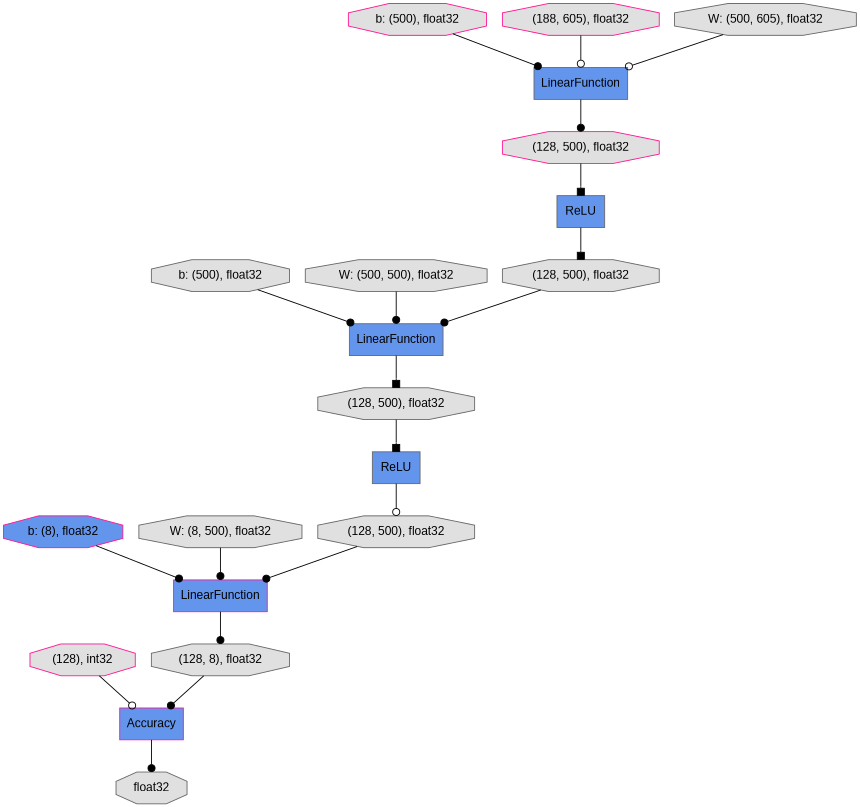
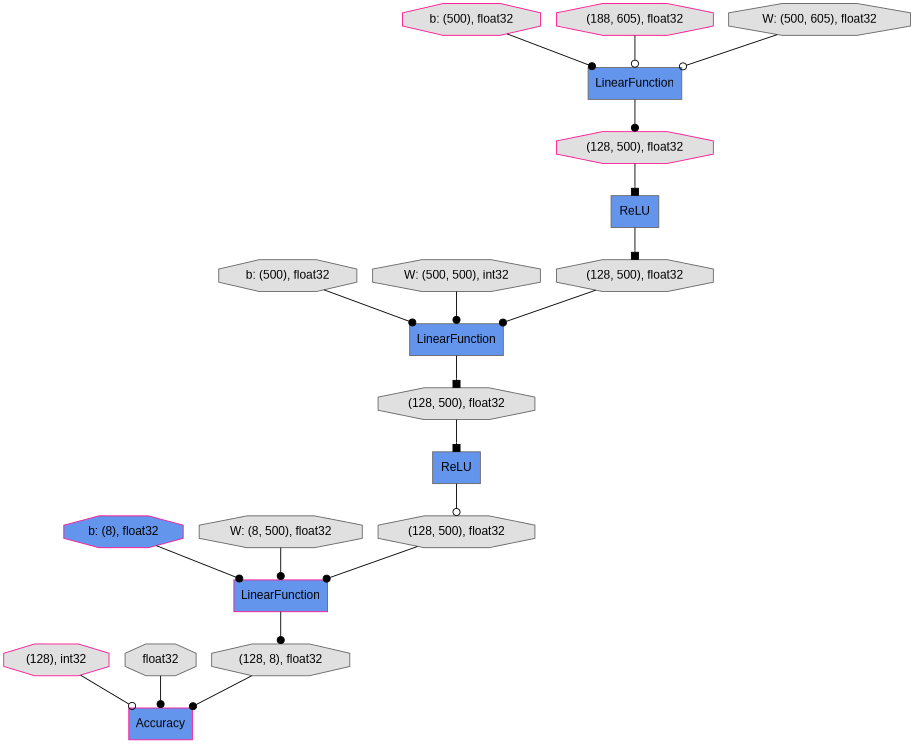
  digraph {
    fontname="Liberation Sans"
    rankdir=TB
    node [color=gray40 fillcolor="#E0E0E0" fontname="Liberation Sans" shape=octagon style=filled]
    edge [arrowhead=dot fontname="Liberation Sans"]
    n1 [fillcolor="#6495ED" label=LinearFunction shape=record]
    n2 [label="(128, 500), float32"]
    n3 [fillcolor="#6495ED" label=ReLU shape=record]
    n4 [color=deeppink label="(128), int32"]
    n5 [color=deeppink fillcolor="#6495ED" label=Accuracy shape=record]
    n6 [label=float32]
    n7 [label="(128, 500), float32"]
    n8 [color=deeppink fillcolor="#6495ED" label=LinearFunction shape=record]
    n9 [label="(128, 8), float32"]
    n10 [color=deeppink label="b: (500), float32"]
    n11 [fillcolor="#6495ED" label=LinearFunction shape=record]
    n12 [color=deeppink label="(128, 500), float32"]
    n13 [label="b: (500), float32"]
    n14 [color=deeppink label="(188, 605), float32"]
    n15 [label="W: (500, 605), float32"]
    n16 [color=deeppink fillcolor="#6495ED" label="b: (8), float32"]
    n17 [fillcolor="#6495ED" label=ReLU shape=record]
-   n18 [label="W: (500, 500), float32"]
+   n18 [label="W: (500, 500), int32"]
    n19 [label="(128, 500), float32"]
    n20 [label="W: (8, 500), float32"]
    n1 -> n2 [arrowhead=box]
    n2 -> n3 [arrowhead=box]
    n3 -> n7 [arrowhead=odot]
    n4 -> n5 [arrowhead=odot]
-   n5 -> n6
+   n6 -> n5
    n7 -> n8
    n8 -> n9
    n9 -> n5
    n10 -> n11
    n11 -> n12
    n12 -> n17 [arrowhead=box]
    n13 -> n1
    n14 -> n11 [arrowhead=odot]
    n15 -> n11 [arrowhead=odot]
    n16 -> n8
    n17 -> n19 [arrowhead=box]
    n18 -> n1
    n19 -> n1
    n20 -> n8
  }
